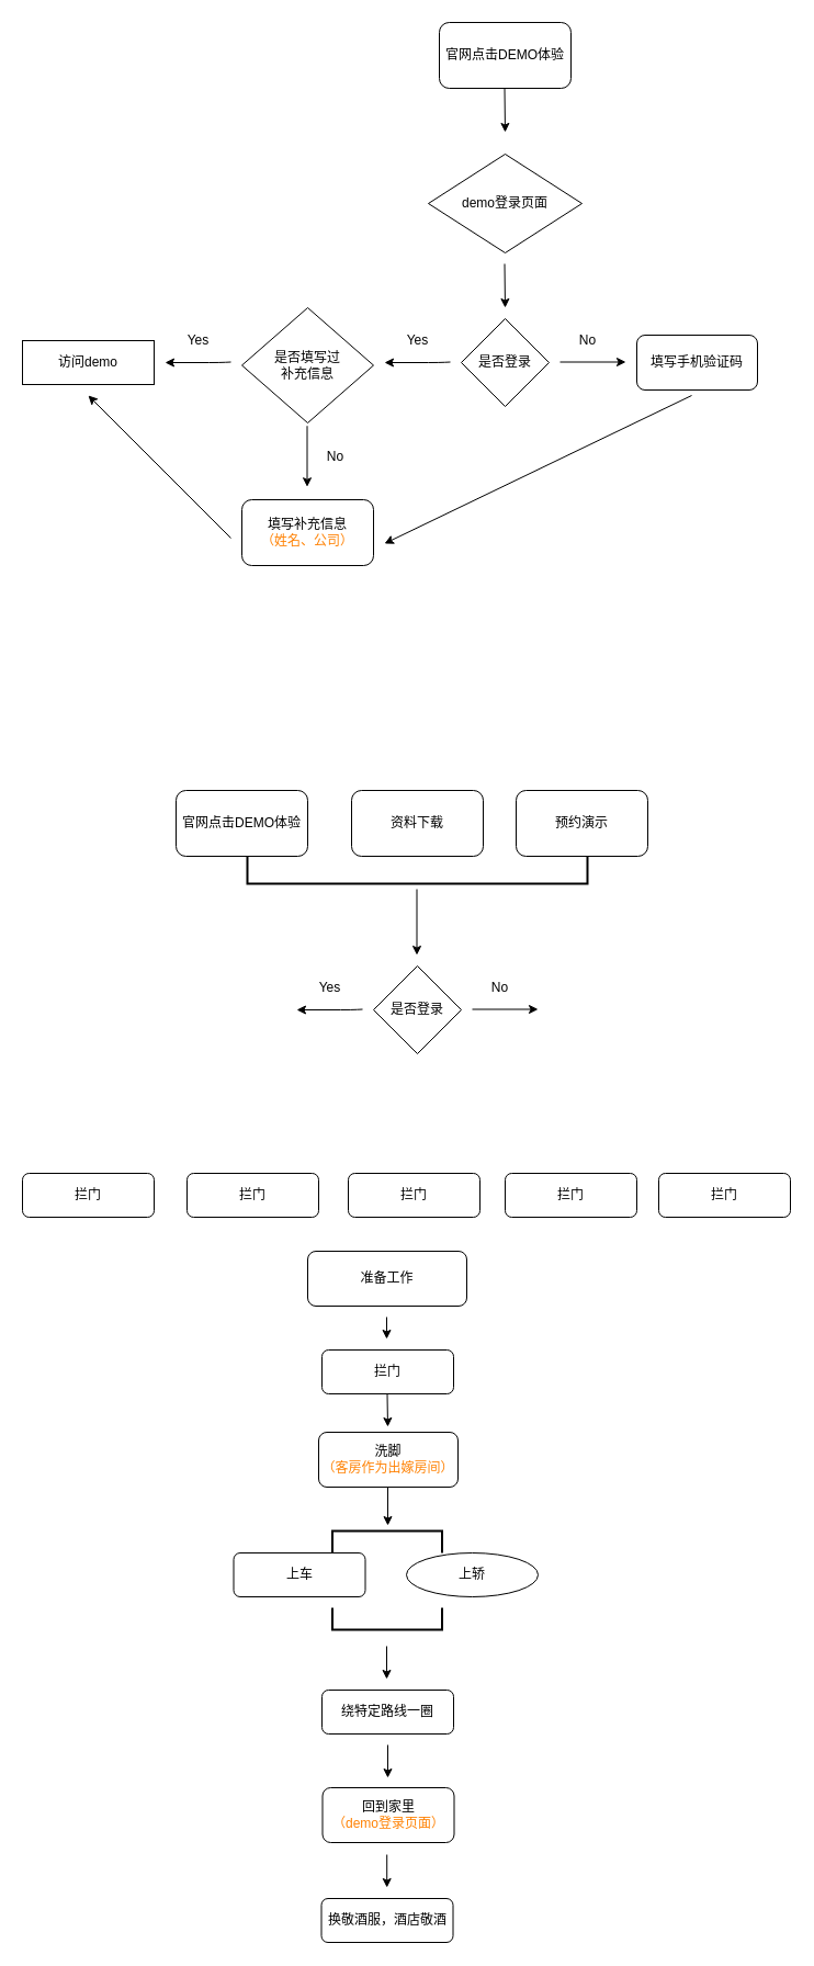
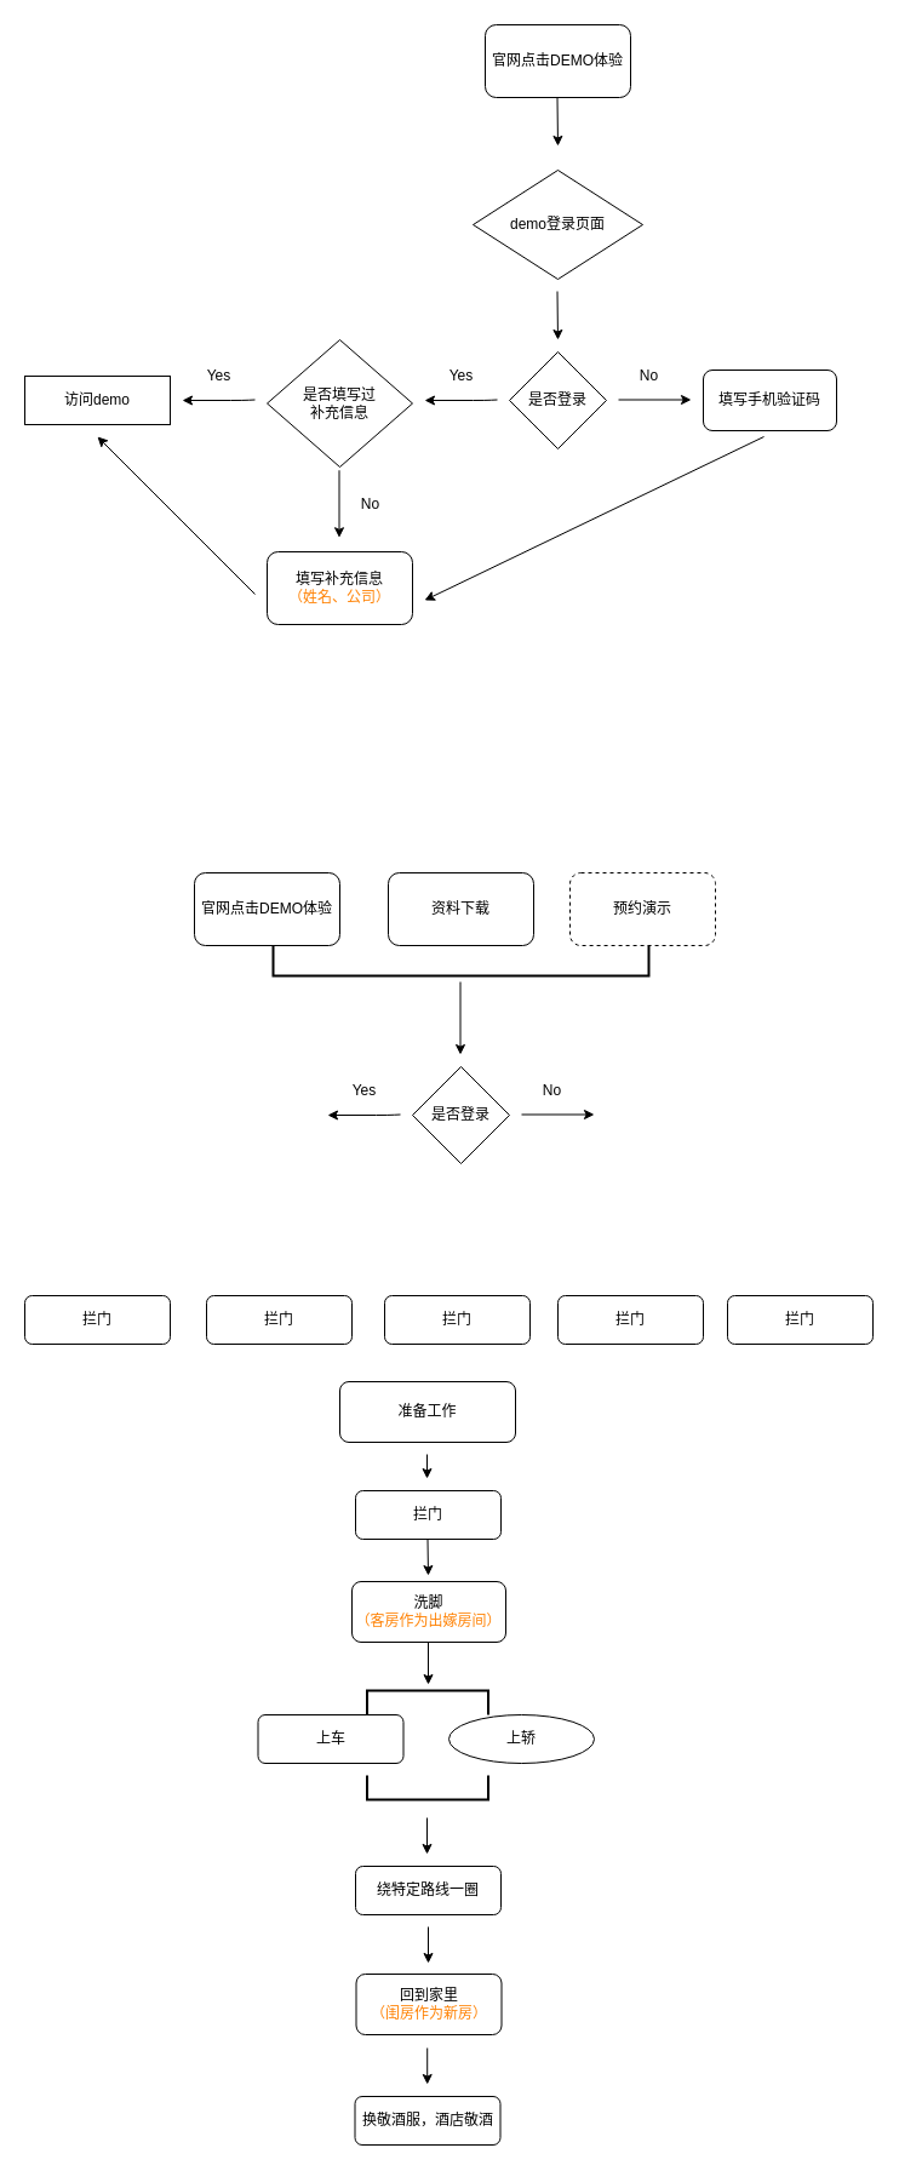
  <mxCell id="0" />
  <mxCell id="1" parent="0" />
  <mxCell id="2" value="官网点击DEMO体验" style="rounded=1;whiteSpace=wrap;html=1;" parent="1" vertex="1"><mxGeometry x="400" y="20" width="120" height="60" as="geometry" /></mxCell>
  <mxCell id="3" value="" style="endArrow=classic;html=1;" parent="1" edge="1"><mxGeometry width="50" height="50" relative="1" as="geometry"><mxPoint x="459.5" y="80" as="sourcePoint" /><mxPoint x="460" y="120" as="targetPoint" /></mxGeometry></mxCell>
  <mxCell id="4" value="demo登录页面" style="rhombus;whiteSpace=wrap;html=1;" parent="1" vertex="1"><mxGeometry x="390" y="140" width="140" height="90" as="geometry" /></mxCell>
  <mxCell id="5" value="" style="endArrow=classic;html=1;" parent="1" edge="1"><mxGeometry width="50" height="50" relative="1" as="geometry"><mxPoint x="459.5" y="240" as="sourcePoint" /><mxPoint x="460" y="280" as="targetPoint" /></mxGeometry></mxCell>
  <mxCell id="6" value="是否登录" style="rhombus;whiteSpace=wrap;html=1;" parent="1" vertex="1"><mxGeometry x="420" y="290" width="80" height="80" as="geometry" /></mxCell>
  <mxCell id="7" value="" style="endArrow=classic;html=1;" parent="1" edge="1"><mxGeometry width="50" height="50" relative="1" as="geometry"><mxPoint x="510" y="329.5" as="sourcePoint" /><mxPoint x="570" y="329.5" as="targetPoint" /></mxGeometry></mxCell>
  <mxCell id="8" value="" style="endArrow=classic;html=1;" parent="1" edge="1"><mxGeometry width="50" height="50" relative="1" as="geometry"><mxPoint x="410" y="329.5" as="sourcePoint" /><mxPoint x="350" y="330" as="targetPoint" /><Array as="points"><mxPoint x="400" y="330" /></Array></mxGeometry></mxCell>
  <mxCell id="9" value="Yes" style="text;html=1;align=center;verticalAlign=middle;resizable=0;points=[];autosize=1;" parent="1" vertex="1"><mxGeometry x="360" y="300" width="40" height="20" as="geometry" /></mxCell>
  <mxCell id="10" value="No" style="text;html=1;align=center;verticalAlign=middle;resizable=0;points=[];autosize=1;" parent="1" vertex="1"><mxGeometry x="520" y="300" width="30" height="20" as="geometry" /></mxCell>
  <mxCell id="11" value="是否填写过&lt;br&gt;补充信息" style="rhombus;whiteSpace=wrap;html=1;" parent="1" vertex="1"><mxGeometry x="220" y="280" width="120" height="105" as="geometry" /></mxCell>
  <mxCell id="12" value="" style="endArrow=classic;html=1;" parent="1" edge="1"><mxGeometry width="50" height="50" relative="1" as="geometry"><mxPoint x="210" y="329.5" as="sourcePoint" /><mxPoint x="150" y="330" as="targetPoint" /><Array as="points"><mxPoint x="200" y="330" /></Array></mxGeometry></mxCell>
  <mxCell id="13" value="Yes" style="text;html=1;align=center;verticalAlign=middle;resizable=0;points=[];autosize=1;" parent="1" vertex="1"><mxGeometry x="160" y="300" width="40" height="20" as="geometry" /></mxCell>
  <mxCell id="14" value="" style="endArrow=classic;html=1;" parent="1" edge="1"><mxGeometry width="50" height="50" relative="1" as="geometry"><mxPoint x="279.5" y="387.75" as="sourcePoint" /><mxPoint x="279.5" y="443.25" as="targetPoint" /></mxGeometry></mxCell>
  <mxCell id="15" value="No" style="text;html=1;align=center;verticalAlign=middle;resizable=0;points=[];autosize=1;" parent="1" vertex="1"><mxGeometry x="290" y="405.5" width="30" height="20" as="geometry" /></mxCell>
  <mxCell id="16" value="访问demo" style="rounded=0;whiteSpace=wrap;html=1;" parent="1" vertex="1"><mxGeometry x="20" y="310" width="120" height="40" as="geometry" /></mxCell>
  <mxCell id="17" value="填写补充信息&lt;br&gt;&lt;font color=&quot;#ff8000&quot;&gt;（姓名、公司）&lt;/font&gt;" style="rounded=1;whiteSpace=wrap;html=1;" parent="1" vertex="1"><mxGeometry x="220" y="455" width="120" height="60" as="geometry" /></mxCell>
  <mxCell id="18" value="填写手机验证码" style="rounded=1;whiteSpace=wrap;html=1;" parent="1" vertex="1"><mxGeometry x="580" y="305" width="110" height="50" as="geometry" /></mxCell>
  <mxCell id="19" value="" style="endArrow=classic;html=1;" parent="1" edge="1"><mxGeometry width="50" height="50" relative="1" as="geometry"><mxPoint x="630" y="360" as="sourcePoint" /><mxPoint x="350" y="495" as="targetPoint" /></mxGeometry></mxCell>
  <mxCell id="20" value="" style="endArrow=classic;html=1;" parent="1" edge="1"><mxGeometry width="50" height="50" relative="1" as="geometry"><mxPoint x="210" y="490" as="sourcePoint" /><mxPoint x="80" y="360" as="targetPoint" /></mxGeometry></mxCell>
- <mxCell id="21" value="预约演示" style="rounded=1;whiteSpace=wrap;html=1;" parent="1" vertex="1"><mxGeometry x="470" y="720" width="120" height="60" as="geometry" /></mxCell>
+ <mxCell id="21" value="预约演示" style="rounded=1;whiteSpace=wrap;html=1;dashed=1;" parent="1" vertex="1"><mxGeometry x="470" y="720" width="120" height="60" as="geometry" /></mxCell>
  <mxCell id="22" value="资料下载" style="rounded=1;whiteSpace=wrap;html=1;" parent="1" vertex="1"><mxGeometry x="320" y="720" width="120" height="60" as="geometry" /></mxCell>
  <mxCell id="23" value="官网点击DEMO体验" style="rounded=1;whiteSpace=wrap;html=1;" parent="1" vertex="1"><mxGeometry x="160" y="720" width="120" height="60" as="geometry" /></mxCell>
  <mxCell id="24" value="" style="strokeWidth=2;html=1;shape=mxgraph.flowchart.annotation_1;align=left;pointerEvents=1;rounded=0;sketch=0;rotation=-90;" parent="1" vertex="1"><mxGeometry x="367.5" y="637.5" width="25" height="310" as="geometry" /></mxCell>
  <mxCell id="25" value="" style="endArrow=classic;html=1;" parent="1" edge="1"><mxGeometry width="50" height="50" relative="1" as="geometry"><mxPoint x="379.5" y="810" as="sourcePoint" /><mxPoint x="379.5" y="870" as="targetPoint" /></mxGeometry></mxCell>
  <mxCell id="26" value="是否登录" style="rhombus;whiteSpace=wrap;html=1;rounded=0;sketch=0;" parent="1" vertex="1"><mxGeometry x="340" y="880" width="80" height="80" as="geometry" /></mxCell>
  <mxCell id="27" value="" style="endArrow=classic;html=1;" parent="1" edge="1"><mxGeometry width="50" height="50" relative="1" as="geometry"><mxPoint x="330" y="919.5" as="sourcePoint" /><mxPoint x="270" y="920" as="targetPoint" /><Array as="points"><mxPoint x="320" y="920" /></Array></mxGeometry></mxCell>
  <mxCell id="28" value="Yes" style="text;html=1;align=center;verticalAlign=middle;resizable=0;points=[];autosize=1;" parent="1" vertex="1"><mxGeometry x="280" y="890" width="40" height="20" as="geometry" /></mxCell>
  <mxCell id="29" value="" style="endArrow=classic;html=1;" parent="1" edge="1"><mxGeometry width="50" height="50" relative="1" as="geometry"><mxPoint x="430" y="919.5" as="sourcePoint" /><mxPoint x="490" y="919.5" as="targetPoint" /></mxGeometry></mxCell>
  <mxCell id="30" value="No" style="text;html=1;align=center;verticalAlign=middle;resizable=0;points=[];autosize=1;" parent="1" vertex="1"><mxGeometry x="440" y="890" width="30" height="20" as="geometry" /></mxCell>
  <mxCell id="31" value="准备工作" style="rounded=1;whiteSpace=wrap;html=1;sketch=0;" parent="1" vertex="1"><mxGeometry x="280" y="1140" width="145" height="50" as="geometry" /></mxCell>
  <mxCell id="32" value="" style="endArrow=classic;html=1;" parent="1" edge="1"><mxGeometry width="50" height="50" relative="1" as="geometry"><mxPoint x="352" y="1200" as="sourcePoint" /><mxPoint x="352" y="1220" as="targetPoint" /></mxGeometry></mxCell>
  <mxCell id="33" value="拦门" style="rounded=1;whiteSpace=wrap;html=1;sketch=0;" parent="1" vertex="1"><mxGeometry x="293" y="1230" width="120" height="40" as="geometry" /></mxCell>
  <mxCell id="34" value="" style="endArrow=classic;html=1;" parent="1" edge="1"><mxGeometry width="50" height="50" relative="1" as="geometry"><mxPoint x="352.5" y="1270" as="sourcePoint" /><mxPoint x="353" y="1300" as="targetPoint" /></mxGeometry></mxCell>
  <mxCell id="35" value="洗脚&lt;br&gt;&lt;font color=&quot;#ff8000&quot;&gt;（客房作为出嫁房间）&lt;/font&gt;" style="rounded=1;whiteSpace=wrap;html=1;sketch=0;" parent="1" vertex="1"><mxGeometry x="290" y="1305" width="127" height="50" as="geometry" /></mxCell>
  <mxCell id="36" value="" style="endArrow=classic;html=1;" parent="1" edge="1"><mxGeometry width="50" height="50" relative="1" as="geometry"><mxPoint x="353" y="1355" as="sourcePoint" /><mxPoint x="353" y="1390" as="targetPoint" /></mxGeometry></mxCell>
  <mxCell id="37" value="上车" style="rounded=1;whiteSpace=wrap;html=1;sketch=0;" parent="1" vertex="1"><mxGeometry x="212.5" y="1415" width="120" height="40" as="geometry" /></mxCell>
  <mxCell id="38" value="上轿" style="ellipse;whiteSpace=wrap;html=1;sketch=0;" parent="1" vertex="1"><mxGeometry x="370" y="1415" width="120" height="40" as="geometry" /></mxCell>
  <mxCell id="39" value="" style="strokeWidth=2;html=1;shape=mxgraph.flowchart.annotation_1;align=left;pointerEvents=1;rounded=0;sketch=0;rotation=90;" parent="1" vertex="1"><mxGeometry x="342.5" y="1355" width="20" height="100" as="geometry" /></mxCell>
  <mxCell id="40" value="" style="strokeWidth=2;html=1;shape=mxgraph.flowchart.annotation_1;align=left;pointerEvents=1;rounded=0;sketch=0;rotation=-90;" parent="1" vertex="1"><mxGeometry x="342.5" y="1425" width="20" height="100" as="geometry" /></mxCell>
  <mxCell id="41" value="" style="endArrow=classic;html=1;" parent="1" edge="1"><mxGeometry width="50" height="50" relative="1" as="geometry"><mxPoint x="352" y="1500" as="sourcePoint" /><mxPoint x="352" y="1530" as="targetPoint" /></mxGeometry></mxCell>
  <mxCell id="42" value="绕特定路线一圈" style="rounded=1;whiteSpace=wrap;html=1;sketch=0;" parent="1" vertex="1"><mxGeometry x="293" y="1540" width="120" height="40" as="geometry" /></mxCell>
- <mxCell id="43" value="回到家里&lt;br&gt;&lt;font color=&quot;#ff8000&quot;&gt;（demo登录页面）&lt;/font&gt;" style="rounded=1;whiteSpace=wrap;html=1;sketch=0;" parent="1" vertex="1"><mxGeometry x="293.5" y="1629" width="120" height="50" as="geometry" /></mxCell>
+ <mxCell id="43" value="回到家里&lt;br&gt;&lt;font color=&quot;#ff8000&quot;&gt;（闺房作为新房）&lt;/font&gt;" style="rounded=1;whiteSpace=wrap;html=1;sketch=0;" parent="1" vertex="1"><mxGeometry x="293.5" y="1629" width="120" height="50" as="geometry" /></mxCell>
  <mxCell id="44" value="" style="endArrow=classic;html=1;" parent="1" edge="1"><mxGeometry width="50" height="50" relative="1" as="geometry"><mxPoint x="353" y="1590" as="sourcePoint" /><mxPoint x="353" y="1620" as="targetPoint" /></mxGeometry></mxCell>
  <mxCell id="45" value="拦门" style="rounded=1;whiteSpace=wrap;html=1;sketch=0;" parent="1" vertex="1"><mxGeometry x="20" y="1069" width="120" height="40" as="geometry" /></mxCell>
  <mxCell id="46" value="拦门" style="rounded=1;whiteSpace=wrap;html=1;sketch=0;" parent="1" vertex="1"><mxGeometry x="170" y="1069" width="120" height="40" as="geometry" /></mxCell>
  <mxCell id="47" value="拦门" style="rounded=1;whiteSpace=wrap;html=1;sketch=0;" parent="1" vertex="1"><mxGeometry x="317" y="1069" width="120" height="40" as="geometry" /></mxCell>
  <mxCell id="48" value="拦门" style="rounded=1;whiteSpace=wrap;html=1;sketch=0;" parent="1" vertex="1"><mxGeometry x="460" y="1069" width="120" height="40" as="geometry" /></mxCell>
  <mxCell id="49" value="拦门" style="rounded=1;whiteSpace=wrap;html=1;sketch=0;" parent="1" vertex="1"><mxGeometry x="600" y="1069" width="120" height="40" as="geometry" /></mxCell>
  <mxCell id="50" value="" style="endArrow=classic;html=1;" edge="1" parent="1"><mxGeometry width="50" height="50" relative="1" as="geometry"><mxPoint x="352.21" y="1690" as="sourcePoint" /><mxPoint x="352.21" y="1720" as="targetPoint" /></mxGeometry></mxCell>
  <mxCell id="51" value="换敬酒服，酒店敬酒" style="rounded=1;whiteSpace=wrap;html=1;sketch=0;" vertex="1" parent="1"><mxGeometry x="292.5" y="1730" width="120" height="40" as="geometry" /></mxCell>
